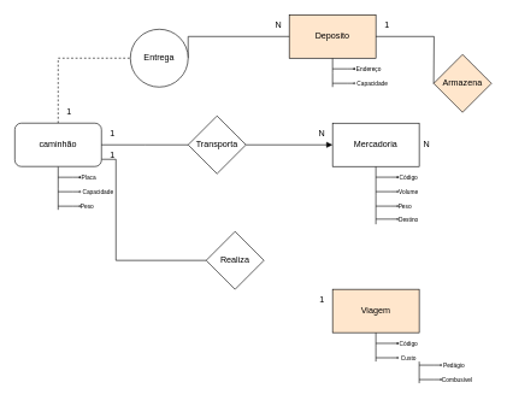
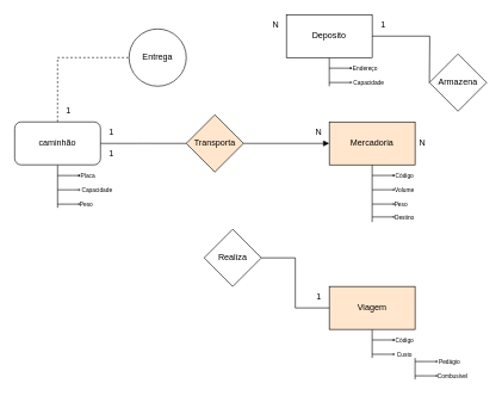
  <mxCell id="0" />
  <mxCell id="1" parent="0" />
  <mxCell id="2" style="edgeStyle=orthogonalEdgeStyle;rounded=0;orthogonalLoop=1;jettySize=auto;html=1;endArrow=none;startFill=0;" edge="1" parent="1" source="3"><mxGeometry relative="1" as="geometry"><mxPoint x="460" y="120" as="targetPoint" /></mxGeometry></mxCell>
- <mxCell id="3" value="Deposito" style="rounded=0;whiteSpace=wrap;html=1;fillColor=#ffe6cc;" vertex="1" parent="1"><mxGeometry x="400" y="20" width="120" height="60" as="geometry" /></mxCell>
+ <mxCell id="3" value="Deposito" style="rounded=0;whiteSpace=wrap;html=1;" vertex="1" parent="1"><mxGeometry x="400" y="20" width="120" height="60" as="geometry" /></mxCell>
  <mxCell id="4" style="edgeStyle=orthogonalEdgeStyle;rounded=0;orthogonalLoop=1;jettySize=auto;html=1;endArrow=none;startFill=0;" edge="1" parent="1" source="7"><mxGeometry relative="1" as="geometry"><mxPoint x="80" y="290" as="targetPoint" /></mxGeometry></mxCell>
- <mxCell id="5" style="edgeStyle=orthogonalEdgeStyle;rounded=0;orthogonalLoop=1;jettySize=auto;html=1;entryX=0;entryY=0.5;entryDx=0;entryDy=0;endArrow=none;startFill=0;" edge="1" parent="1" source="7" target="41"><mxGeometry relative="1" as="geometry"><Array as="points"><mxPoint x="160" y="220" /><mxPoint x="160" y="360" /></Array></mxGeometry></mxCell>
  <mxCell id="6" style="edgeStyle=orthogonalEdgeStyle;rounded=0;orthogonalLoop=1;jettySize=auto;html=1;entryX=0;entryY=0.5;entryDx=0;entryDy=0;endArrow=none;startFill=0;dashed=1;" edge="1" parent="1" source="7" target="45"><mxGeometry relative="1" as="geometry"><Array as="points"><mxPoint x="80" y="80" /></Array></mxGeometry></mxCell>
  <mxCell id="7" value="caminhão" style="whiteSpace=wrap;html=1;rounded=1;" vertex="1" parent="1"><mxGeometry x="20" y="170" width="120" height="60" as="geometry" /></mxCell>
  <mxCell id="8" style="edgeStyle=orthogonalEdgeStyle;rounded=0;orthogonalLoop=1;jettySize=auto;html=1;endArrow=none;startFill=0;" edge="1" parent="1" source="9"><mxGeometry relative="1" as="geometry"><mxPoint x="520" y="310" as="targetPoint" /></mxGeometry></mxCell>
- <mxCell id="9" value="Mercadoria" style="rounded=0;whiteSpace=wrap;html=1;" vertex="1" parent="1"><mxGeometry x="460" y="170" width="120" height="60" as="geometry" /></mxCell>
+ <mxCell id="9" value="Mercadoria" style="rounded=0;whiteSpace=wrap;html=1;fillColor=#ffe6cc;" vertex="1" parent="1"><mxGeometry x="460" y="170" width="120" height="60" as="geometry" /></mxCell>
  <mxCell id="10" style="edgeStyle=orthogonalEdgeStyle;rounded=0;orthogonalLoop=1;jettySize=auto;html=1;endArrow=none;startFill=0;" edge="1" parent="1" source="11"><mxGeometry relative="1" as="geometry"><mxPoint x="520" y="500" as="targetPoint" /></mxGeometry></mxCell>
  <mxCell id="11" value="Viagem" style="rounded=0;whiteSpace=wrap;html=1;fillColor=#ffe6cc;" vertex="1" parent="1"><mxGeometry x="460" y="400" width="120" height="60" as="geometry" /></mxCell>
  <mxCell id="12" value="" style="endArrow=oval;html=1;rounded=0;endFill=0;endSize=2;" edge="1" parent="1"><mxGeometry width="50" height="50" relative="1" as="geometry"><mxPoint x="80" y="264.89" as="sourcePoint" /><mxPoint x="110" y="264.89" as="targetPoint" /><Array as="points"><mxPoint x="100" y="264.89" /></Array></mxGeometry></mxCell>
  <mxCell id="13" value="&lt;font style=&quot;font-size: 8px;&quot;&gt;Capacidade&lt;/font&gt;" style="text;html=1;align=center;verticalAlign=middle;resizable=0;points=[];autosize=1;strokeColor=none;fillColor=none;" vertex="1" parent="1"><mxGeometry x="100" y="250" width="70" height="30" as="geometry" /></mxCell>
  <mxCell id="14" value="" style="endArrow=oval;html=1;rounded=0;endFill=0;endSize=2;" edge="1" parent="1"><mxGeometry width="50" height="50" relative="1" as="geometry"><mxPoint x="80" y="284.89" as="sourcePoint" /><mxPoint x="110" y="284.89" as="targetPoint" /><Array as="points"><mxPoint x="100" y="284.89" /></Array></mxGeometry></mxCell>
  <mxCell id="15" value="&lt;span style=&quot;font-size: 8px;&quot;&gt;Peso&lt;/span&gt;" style="text;html=1;align=center;verticalAlign=middle;resizable=0;points=[];autosize=1;strokeColor=none;fillColor=none;" vertex="1" parent="1"><mxGeometry x="100" y="270" width="40" height="30" as="geometry" /></mxCell>
  <mxCell id="16" value="" style="endArrow=oval;html=1;rounded=0;endFill=1;endSize=2;" edge="1" parent="1"><mxGeometry width="50" height="50" relative="1" as="geometry"><mxPoint x="80" y="244.89" as="sourcePoint" /><mxPoint x="110" y="244.89" as="targetPoint" /><Array as="points"><mxPoint x="100" y="244.89" /></Array></mxGeometry></mxCell>
  <mxCell id="17" value="&lt;span style=&quot;font-size: 8px;&quot;&gt;&amp;nbsp; Placa&lt;/span&gt;" style="text;html=1;align=center;verticalAlign=middle;resizable=0;points=[];autosize=1;strokeColor=none;fillColor=none;" vertex="1" parent="1"><mxGeometry x="95" y="230" width="50" height="30" as="geometry" /></mxCell>
  <mxCell id="18" value="&lt;span style=&quot;font-size: 8px;&quot;&gt;Código&lt;/span&gt;" style="text;html=1;align=center;verticalAlign=middle;resizable=0;points=[];autosize=1;strokeColor=none;fillColor=none;" vertex="1" parent="1"><mxGeometry x="540" y="460" width="50" height="30" as="geometry" /></mxCell>
  <mxCell id="19" value="" style="endArrow=oval;html=1;rounded=0;endFill=1;endSize=2;" edge="1" parent="1"><mxGeometry width="50" height="50" relative="1" as="geometry"><mxPoint x="520" y="474.77" as="sourcePoint" /><mxPoint x="550" y="474.77" as="targetPoint" /><Array as="points"><mxPoint x="540" y="474.77" /></Array></mxGeometry></mxCell>
  <mxCell id="20" value="" style="endArrow=oval;html=1;rounded=0;endFill=0;endSize=2;" edge="1" parent="1"><mxGeometry width="50" height="50" relative="1" as="geometry"><mxPoint x="520" y="494.77" as="sourcePoint" /><mxPoint x="550" y="494.77" as="targetPoint" /><Array as="points"><mxPoint x="540" y="494.77" /></Array></mxGeometry></mxCell>
  <mxCell id="21" value="&lt;span style=&quot;font-size: 8px;&quot;&gt;Custo&lt;/span&gt;" style="text;html=1;align=center;verticalAlign=middle;resizable=0;points=[];autosize=1;strokeColor=none;fillColor=none;" vertex="1" parent="1"><mxGeometry x="545" y="480" width="40" height="30" as="geometry" /></mxCell>
  <mxCell id="22" value="" style="endArrow=none;html=1;rounded=0;" edge="1" parent="1"><mxGeometry width="50" height="50" relative="1" as="geometry"><mxPoint x="580" y="500" as="sourcePoint" /><mxPoint x="580" y="530" as="targetPoint" /></mxGeometry></mxCell>
  <mxCell id="23" value="" style="endArrow=oval;html=1;rounded=0;endFill=0;endSize=2;" edge="1" parent="1"><mxGeometry width="50" height="50" relative="1" as="geometry"><mxPoint x="580" y="504.92" as="sourcePoint" /><mxPoint x="610" y="504.92" as="targetPoint" /><Array as="points"><mxPoint x="600" y="504.92" /></Array></mxGeometry></mxCell>
  <mxCell id="24" value="&lt;span style=&quot;font-size: 8px;&quot;&gt;&amp;nbsp; &amp;nbsp; &amp;nbsp; &amp;nbsp;Pedágio&lt;/span&gt;" style="text;html=1;align=center;verticalAlign=middle;resizable=0;points=[];autosize=1;strokeColor=none;fillColor=none;" vertex="1" parent="1"><mxGeometry x="585" y="490" width="70" height="30" as="geometry" /></mxCell>
  <mxCell id="25" value="" style="endArrow=oval;html=1;rounded=0;endFill=0;endSize=2;" edge="1" parent="1"><mxGeometry width="50" height="50" relative="1" as="geometry"><mxPoint x="580" y="524.92" as="sourcePoint" /><mxPoint x="610" y="524.92" as="targetPoint" /><Array as="points"><mxPoint x="600" y="524.92" /></Array></mxGeometry></mxCell>
  <mxCell id="26" value="&lt;span style=&quot;font-size: 8px;&quot;&gt;&amp;nbsp; &amp;nbsp; &amp;nbsp; &amp;nbsp; &amp;nbsp; &amp;nbsp;Combusível&lt;/span&gt;" style="text;html=1;align=center;verticalAlign=middle;resizable=0;points=[];autosize=1;strokeColor=none;fillColor=none;" vertex="1" parent="1"><mxGeometry x="575" y="510" width="90" height="30" as="geometry" /></mxCell>
  <mxCell id="27" value="" style="endArrow=oval;html=1;rounded=0;endFill=1;endSize=2;" edge="1" parent="1"><mxGeometry width="50" height="50" relative="1" as="geometry"><mxPoint x="520" y="244.77" as="sourcePoint" /><mxPoint x="550" y="244.77" as="targetPoint" /><Array as="points"><mxPoint x="540" y="244.77" /></Array></mxGeometry></mxCell>
  <mxCell id="28" value="&lt;span style=&quot;font-size: 8px;&quot;&gt;Código&lt;/span&gt;" style="text;html=1;align=center;verticalAlign=middle;resizable=0;points=[];autosize=1;strokeColor=none;fillColor=none;" vertex="1" parent="1"><mxGeometry x="540" y="230" width="50" height="30" as="geometry" /></mxCell>
  <mxCell id="29" value="" style="endArrow=oval;html=1;rounded=0;endFill=0;endSize=2;" edge="1" parent="1"><mxGeometry width="50" height="50" relative="1" as="geometry"><mxPoint x="520" y="264.81" as="sourcePoint" /><mxPoint x="550" y="264.81" as="targetPoint" /><Array as="points"><mxPoint x="540" y="264.81" /></Array></mxGeometry></mxCell>
  <mxCell id="30" value="&lt;span style=&quot;font-size: 8px;&quot;&gt;Volume&lt;/span&gt;" style="text;html=1;align=center;verticalAlign=middle;resizable=0;points=[];autosize=1;strokeColor=none;fillColor=none;" vertex="1" parent="1"><mxGeometry x="540" y="250" width="50" height="30" as="geometry" /></mxCell>
  <mxCell id="31" value="" style="endArrow=oval;html=1;rounded=0;endFill=0;endSize=2;" edge="1" parent="1"><mxGeometry width="50" height="50" relative="1" as="geometry"><mxPoint x="520" y="284.81" as="sourcePoint" /><mxPoint x="550" y="284.81" as="targetPoint" /><Array as="points"><mxPoint x="540" y="284.81" /></Array></mxGeometry></mxCell>
  <mxCell id="32" value="&lt;span style=&quot;font-size: 8px;&quot;&gt;Peso&lt;/span&gt;" style="text;html=1;align=center;verticalAlign=middle;resizable=0;points=[];autosize=1;strokeColor=none;fillColor=none;" vertex="1" parent="1"><mxGeometry x="540" y="270" width="40" height="30" as="geometry" /></mxCell>
  <mxCell id="33" value="" style="endArrow=oval;html=1;rounded=0;endFill=0;endSize=2;" edge="1" parent="1"><mxGeometry width="50" height="50" relative="1" as="geometry"><mxPoint x="520" y="302.81" as="sourcePoint" /><mxPoint x="550" y="302.81" as="targetPoint" /><Array as="points"><mxPoint x="540" y="302.81" /></Array></mxGeometry></mxCell>
  <mxCell id="34" value="&lt;span style=&quot;font-size: 8px;&quot;&gt;Destino&lt;/span&gt;" style="text;html=1;align=center;verticalAlign=middle;resizable=0;points=[];autosize=1;strokeColor=none;fillColor=none;" vertex="1" parent="1"><mxGeometry x="540" y="288" width="50" height="30" as="geometry" /></mxCell>
  <mxCell id="35" style="edgeStyle=orthogonalEdgeStyle;rounded=0;orthogonalLoop=1;jettySize=auto;html=1;entryX=0;entryY=0.5;entryDx=0;entryDy=0;endArrow=block;startFill=0;" edge="1" parent="1" source="36" target="9"><mxGeometry relative="1" as="geometry" /></mxCell>
- <mxCell id="36" value="Transporta" style="rhombus;whiteSpace=wrap;html=1;" vertex="1" parent="1"><mxGeometry x="260" y="160" width="80" height="80" as="geometry" /></mxCell>
+ <mxCell id="36" value="Transporta" style="rhombus;whiteSpace=wrap;html=1;fillColor=#ffe6cc;" vertex="1" parent="1"><mxGeometry x="260" y="160" width="80" height="80" as="geometry" /></mxCell>
  <mxCell id="37" style="edgeStyle=orthogonalEdgeStyle;rounded=0;orthogonalLoop=1;jettySize=auto;html=1;endArrow=none;startFill=0;" edge="1" parent="1" source="7"><mxGeometry relative="1" as="geometry"><mxPoint x="260" y="200" as="targetPoint" /></mxGeometry></mxCell>
  <mxCell id="38" value="1" style="text;html=1;align=center;verticalAlign=middle;resizable=0;points=[];autosize=1;strokeColor=none;fillColor=none;" vertex="1" parent="1"><mxGeometry x="140" y="170" width="30" height="30" as="geometry" /></mxCell>
  <mxCell id="39" value="N" style="text;html=1;align=center;verticalAlign=middle;resizable=0;points=[];autosize=1;strokeColor=none;fillColor=none;" vertex="1" parent="1"><mxGeometry x="430" y="170" width="30" height="30" as="geometry" /></mxCell>
+ <mxCell id="40" style="edgeStyle=orthogonalEdgeStyle;rounded=0;orthogonalLoop=1;jettySize=auto;html=1;entryX=0;entryY=0.5;entryDx=0;entryDy=0;endArrow=none;startFill=0;" edge="1" parent="1" source="41" target="11"><mxGeometry relative="1" as="geometry" /></mxCell>
  <mxCell id="41" value="Realiza" style="rhombus;whiteSpace=wrap;html=1;" vertex="1" parent="1"><mxGeometry x="285" y="320" width="80" height="80" as="geometry" /></mxCell>
  <mxCell id="42" value="1" style="text;html=1;align=center;verticalAlign=middle;resizable=0;points=[];autosize=1;strokeColor=none;fillColor=none;" vertex="1" parent="1"><mxGeometry x="140" y="200" width="30" height="30" as="geometry" /></mxCell>
  <mxCell id="43" value="1" style="text;html=1;align=center;verticalAlign=middle;resizable=0;points=[];autosize=1;strokeColor=none;fillColor=none;" vertex="1" parent="1"><mxGeometry x="430" y="400" width="30" height="30" as="geometry" /></mxCell>
- <mxCell id="44" style="edgeStyle=orthogonalEdgeStyle;rounded=0;orthogonalLoop=1;jettySize=auto;html=1;entryX=0;entryY=0.5;entryDx=0;entryDy=0;exitX=1;exitY=0.5;exitDx=0;exitDy=0;endArrow=none;startFill=0;" edge="1" parent="1" source="45" target="3"><mxGeometry relative="1" as="geometry"><Array as="points"><mxPoint x="260" y="50" /></Array></mxGeometry></mxCell>
  <mxCell id="45" value="Entrega" style="ellipse;whiteSpace=wrap;html=1;" vertex="1" parent="1"><mxGeometry x="180" y="40" width="80" height="80" as="geometry" /></mxCell>
  <mxCell id="46" value="1" style="text;html=1;align=center;verticalAlign=middle;resizable=0;points=[];autosize=1;strokeColor=none;fillColor=none;" vertex="1" parent="1"><mxGeometry x="80" y="140" width="30" height="30" as="geometry" /></mxCell>
  <mxCell id="47" value="N" style="text;html=1;align=center;verticalAlign=middle;resizable=0;points=[];autosize=1;strokeColor=none;fillColor=none;" vertex="1" parent="1"><mxGeometry x="370" y="20" width="30" height="30" as="geometry" /></mxCell>
  <mxCell id="48" value="" style="endArrow=oval;html=1;rounded=0;endFill=1;endSize=2;" edge="1" parent="1"><mxGeometry width="50" height="50" relative="1" as="geometry"><mxPoint x="460" y="94.81" as="sourcePoint" /><mxPoint x="490" y="94.81" as="targetPoint" /><Array as="points"><mxPoint x="480" y="94.81" /></Array></mxGeometry></mxCell>
  <mxCell id="49" value="&lt;span style=&quot;font-size: 8px;&quot;&gt;Endereço&lt;/span&gt;" style="text;html=1;align=center;verticalAlign=middle;resizable=0;points=[];autosize=1;strokeColor=none;fillColor=none;" vertex="1" parent="1"><mxGeometry x="480" y="80" width="60" height="30" as="geometry" /></mxCell>
  <mxCell id="50" value="&lt;span style=&quot;font-size: 8px;&quot;&gt;Capacidade&lt;/span&gt;" style="text;html=1;align=center;verticalAlign=middle;resizable=0;points=[];autosize=1;strokeColor=none;fillColor=none;" vertex="1" parent="1"><mxGeometry x="480" y="100" width="70" height="30" as="geometry" /></mxCell>
  <mxCell id="51" value="" style="endArrow=oval;html=1;rounded=0;endFill=0;endSize=2;" edge="1" parent="1"><mxGeometry width="50" height="50" relative="1" as="geometry"><mxPoint x="460" y="114.81" as="sourcePoint" /><mxPoint x="490" y="114.81" as="targetPoint" /><Array as="points"><mxPoint x="480" y="114.81" /></Array></mxGeometry></mxCell>
- <mxCell id="52" value="Armazena" style="rhombus;whiteSpace=wrap;html=1;fillColor=#ffe6cc;" vertex="1" parent="1"><mxGeometry x="600" y="75" width="80" height="80" as="geometry" /></mxCell>
+ <mxCell id="52" value="Armazena" style="rhombus;whiteSpace=wrap;html=1;" vertex="1" parent="1"><mxGeometry x="600" y="75" width="80" height="80" as="geometry" /></mxCell>
  <mxCell id="53" style="edgeStyle=orthogonalEdgeStyle;rounded=0;orthogonalLoop=1;jettySize=auto;html=1;endArrow=none;startFill=0;" edge="1" parent="1" source="3"><mxGeometry relative="1" as="geometry"><mxPoint x="600" y="115" as="targetPoint" /></mxGeometry></mxCell>
  <mxCell id="54" value="1" style="text;html=1;align=center;verticalAlign=middle;resizable=0;points=[];autosize=1;strokeColor=none;fillColor=none;" vertex="1" parent="1"><mxGeometry x="520" y="20" width="30" height="30" as="geometry" /></mxCell>
  <mxCell id="55" value="N" style="text;html=1;align=center;verticalAlign=middle;resizable=0;points=[];autosize=1;strokeColor=none;fillColor=none;" vertex="1" parent="1"><mxGeometry x="575" y="185" width="30" height="30" as="geometry" /></mxCell>
